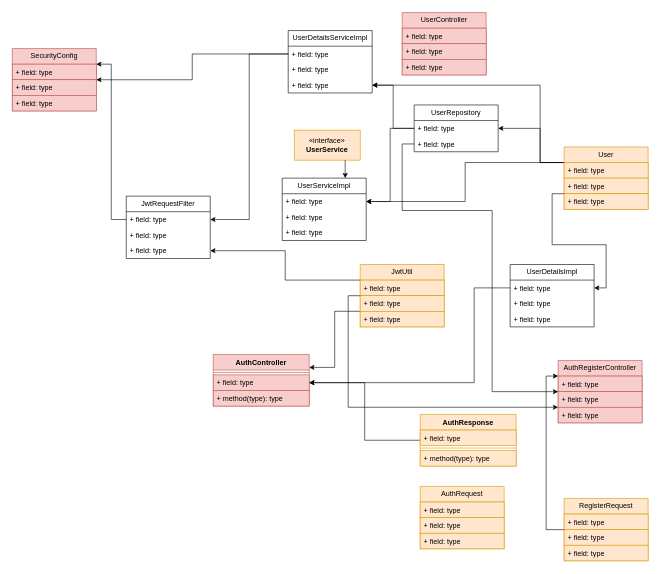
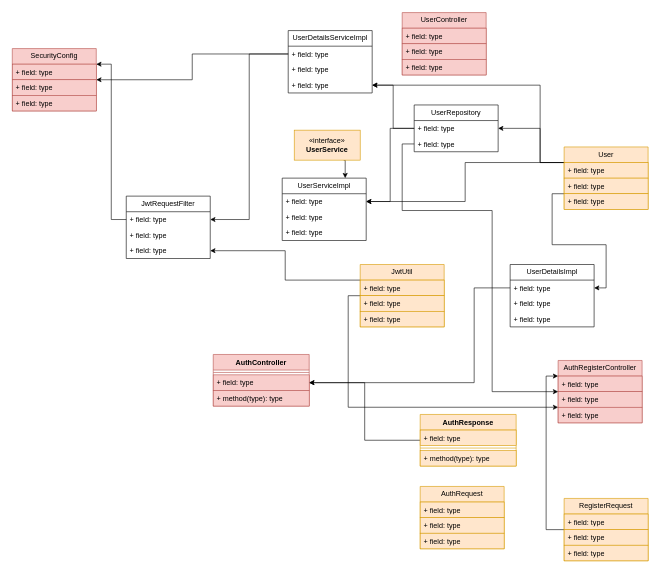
  <mxCell id="0" />
  <mxCell id="1" parent="0" />
  <mxCell id="2" value="AuthController" style="swimlane;fontStyle=1;align=center;verticalAlign=top;childLayout=stackLayout;horizontal=1;startSize=26;horizontalStack=0;resizeParent=1;resizeParentMax=0;resizeLast=0;collapsible=1;marginBottom=0;whiteSpace=wrap;html=1;fillColor=#f8cecc;strokeColor=#b85450;" parent="1" vertex="1"><mxGeometry x="355" y="590" width="160" height="86" as="geometry"><mxRectangle x="425" y="600" width="120" height="30" as="alternateBounds" /></mxGeometry></mxCell>
  <mxCell id="3" value="" style="line;strokeWidth=1;fillColor=#f8cecc;align=left;verticalAlign=middle;spacingTop=-1;spacingLeft=3;spacingRight=3;rotatable=0;labelPosition=right;points=[];portConstraint=eastwest;strokeColor=#b85450;" parent="2" vertex="1"><mxGeometry y="26" width="160" height="8" as="geometry" /></mxCell>
  <mxCell id="4" value="+ field: type" style="text;strokeColor=#b85450;fillColor=#f8cecc;align=left;verticalAlign=top;spacingLeft=4;spacingRight=4;overflow=hidden;rotatable=0;points=[[0,0.5],[1,0.5]];portConstraint=eastwest;whiteSpace=wrap;html=1;" parent="2" vertex="1"><mxGeometry y="34" width="160" height="26" as="geometry" /></mxCell>
  <mxCell id="5" value="+ method(type): type" style="text;strokeColor=#b85450;fillColor=#f8cecc;align=left;verticalAlign=top;spacingLeft=4;spacingRight=4;overflow=hidden;rotatable=0;points=[[0,0.5],[1,0.5]];portConstraint=eastwest;whiteSpace=wrap;html=1;" parent="2" vertex="1"><mxGeometry y="60" width="160" height="26" as="geometry" /></mxCell>
  <mxCell id="6" value="SecurityConfig" style="swimlane;fontStyle=0;childLayout=stackLayout;horizontal=1;startSize=26;fillColor=#f8cecc;horizontalStack=0;resizeParent=1;resizeParentMax=0;resizeLast=0;collapsible=1;marginBottom=0;whiteSpace=wrap;html=1;strokeColor=#b85450;" parent="1" vertex="1"><mxGeometry x="20" y="80" width="140" height="104" as="geometry" /></mxCell>
  <mxCell id="7" value="+ field: type" style="text;strokeColor=#b85450;fillColor=#f8cecc;align=left;verticalAlign=top;spacingLeft=4;spacingRight=4;overflow=hidden;rotatable=0;points=[[0,0.5],[1,0.5]];portConstraint=eastwest;whiteSpace=wrap;html=1;" parent="6" vertex="1"><mxGeometry y="26" width="140" height="26" as="geometry" /></mxCell>
  <mxCell id="8" value="+ field: type" style="text;strokeColor=#b85450;fillColor=#f8cecc;align=left;verticalAlign=top;spacingLeft=4;spacingRight=4;overflow=hidden;rotatable=0;points=[[0,0.5],[1,0.5]];portConstraint=eastwest;whiteSpace=wrap;html=1;" parent="6" vertex="1"><mxGeometry y="52" width="140" height="26" as="geometry" /></mxCell>
  <mxCell id="9" value="+ field: type" style="text;strokeColor=#b85450;fillColor=#f8cecc;align=left;verticalAlign=top;spacingLeft=4;spacingRight=4;overflow=hidden;rotatable=0;points=[[0,0.5],[1,0.5]];portConstraint=eastwest;whiteSpace=wrap;html=1;" parent="6" vertex="1"><mxGeometry y="78" width="140" height="26" as="geometry" /></mxCell>
  <mxCell id="10" value="UserController" style="swimlane;fontStyle=0;childLayout=stackLayout;horizontal=1;startSize=26;fillColor=#f8cecc;horizontalStack=0;resizeParent=1;resizeParentMax=0;resizeLast=0;collapsible=1;marginBottom=0;whiteSpace=wrap;html=1;strokeColor=#b85450;" parent="1" vertex="1"><mxGeometry x="670" y="20" width="140" height="104" as="geometry" /></mxCell>
  <mxCell id="11" value="+ field: type" style="text;strokeColor=#b85450;fillColor=#f8cecc;align=left;verticalAlign=top;spacingLeft=4;spacingRight=4;overflow=hidden;rotatable=0;points=[[0,0.5],[1,0.5]];portConstraint=eastwest;whiteSpace=wrap;html=1;" parent="10" vertex="1"><mxGeometry y="26" width="140" height="26" as="geometry" /></mxCell>
  <mxCell id="12" value="+ field: type" style="text;strokeColor=#b85450;fillColor=#f8cecc;align=left;verticalAlign=top;spacingLeft=4;spacingRight=4;overflow=hidden;rotatable=0;points=[[0,0.5],[1,0.5]];portConstraint=eastwest;whiteSpace=wrap;html=1;" parent="10" vertex="1"><mxGeometry y="52" width="140" height="26" as="geometry" /></mxCell>
  <mxCell id="13" value="+ field: type" style="text;strokeColor=#b85450;fillColor=#f8cecc;align=left;verticalAlign=top;spacingLeft=4;spacingRight=4;overflow=hidden;rotatable=0;points=[[0,0.5],[1,0.5]];portConstraint=eastwest;whiteSpace=wrap;html=1;" parent="10" vertex="1"><mxGeometry y="78" width="140" height="26" as="geometry" /></mxCell>
  <mxCell id="14" style="edgeStyle=orthogonalEdgeStyle;rounded=0;orthogonalLoop=1;jettySize=auto;html=1;exitX=0;exitY=0.25;exitDx=0;exitDy=0;entryX=1;entryY=0.5;entryDx=0;entryDy=0;" edge="1" parent="1" source="18" target="42"><mxGeometry relative="1" as="geometry"><Array as="points"><mxPoint x="900" y="270" /><mxPoint x="900" y="141" /></Array></mxGeometry></mxCell>
  <mxCell id="15" style="edgeStyle=orthogonalEdgeStyle;rounded=0;orthogonalLoop=1;jettySize=auto;html=1;exitX=0;exitY=0.25;exitDx=0;exitDy=0;entryX=1;entryY=0.5;entryDx=0;entryDy=0;" edge="1" parent="1" source="18" target="23"><mxGeometry relative="1" as="geometry"><Array as="points"><mxPoint x="900" y="270" /><mxPoint x="900" y="213" /></Array></mxGeometry></mxCell>
  <mxCell id="16" style="edgeStyle=orthogonalEdgeStyle;rounded=0;orthogonalLoop=1;jettySize=auto;html=1;exitX=0;exitY=0.25;exitDx=0;exitDy=0;" edge="1" parent="1" source="18" target="46"><mxGeometry relative="1" as="geometry" /></mxCell>
  <mxCell id="17" style="edgeStyle=orthogonalEdgeStyle;rounded=0;orthogonalLoop=1;jettySize=auto;html=1;exitX=0;exitY=0.75;exitDx=0;exitDy=0;entryX=1;entryY=0.5;entryDx=0;entryDy=0;" edge="1" parent="1" source="18" target="65"><mxGeometry relative="1" as="geometry" /></mxCell>
  <mxCell id="18" value="User" style="swimlane;fontStyle=0;childLayout=stackLayout;horizontal=1;startSize=26;fillColor=#ffe6cc;horizontalStack=0;resizeParent=1;resizeParentMax=0;resizeLast=0;collapsible=1;marginBottom=0;whiteSpace=wrap;html=1;strokeColor=#d79b00;" parent="1" vertex="1"><mxGeometry x="940" y="244" width="140" height="104" as="geometry" /></mxCell>
  <mxCell id="19" value="+ field: type" style="text;strokeColor=#d79b00;fillColor=#ffe6cc;align=left;verticalAlign=top;spacingLeft=4;spacingRight=4;overflow=hidden;rotatable=0;points=[[0,0.5],[1,0.5]];portConstraint=eastwest;whiteSpace=wrap;html=1;" parent="18" vertex="1"><mxGeometry y="26" width="140" height="26" as="geometry" /></mxCell>
  <mxCell id="20" value="+ field: type" style="text;strokeColor=#d79b00;fillColor=#ffe6cc;align=left;verticalAlign=top;spacingLeft=4;spacingRight=4;overflow=hidden;rotatable=0;points=[[0,0.5],[1,0.5]];portConstraint=eastwest;whiteSpace=wrap;html=1;" parent="18" vertex="1"><mxGeometry y="52" width="140" height="26" as="geometry" /></mxCell>
  <mxCell id="21" value="+ field: type" style="text;strokeColor=#d79b00;fillColor=#ffe6cc;align=left;verticalAlign=top;spacingLeft=4;spacingRight=4;overflow=hidden;rotatable=0;points=[[0,0.5],[1,0.5]];portConstraint=eastwest;whiteSpace=wrap;html=1;" parent="18" vertex="1"><mxGeometry y="78" width="140" height="26" as="geometry" /></mxCell>
  <mxCell id="22" value="UserRepository" style="swimlane;fontStyle=0;childLayout=stackLayout;horizontal=1;startSize=26;fillColor=none;horizontalStack=0;resizeParent=1;resizeParentMax=0;resizeLast=0;collapsible=1;marginBottom=0;whiteSpace=wrap;html=1;" parent="1" vertex="1"><mxGeometry x="690" y="174" width="140" height="78" as="geometry" /></mxCell>
  <mxCell id="23" value="+ field: type" style="text;strokeColor=none;fillColor=none;align=left;verticalAlign=top;spacingLeft=4;spacingRight=4;overflow=hidden;rotatable=0;points=[[0,0.5],[1,0.5]];portConstraint=eastwest;whiteSpace=wrap;html=1;" parent="22" vertex="1"><mxGeometry y="26" width="140" height="26" as="geometry" /></mxCell>
  <mxCell id="24" value="+ field: type" style="text;strokeColor=none;fillColor=none;align=left;verticalAlign=top;spacingLeft=4;spacingRight=4;overflow=hidden;rotatable=0;points=[[0,0.5],[1,0.5]];portConstraint=eastwest;whiteSpace=wrap;html=1;" parent="22" vertex="1"><mxGeometry y="52" width="140" height="26" as="geometry" /></mxCell>
  <mxCell id="25" value="AuthRequest" style="swimlane;fontStyle=0;childLayout=stackLayout;horizontal=1;startSize=26;fillColor=#ffe6cc;horizontalStack=0;resizeParent=1;resizeParentMax=0;resizeLast=0;collapsible=1;marginBottom=0;whiteSpace=wrap;html=1;strokeColor=#d79b00;" parent="1" vertex="1"><mxGeometry x="700" y="810" width="140" height="104" as="geometry" /></mxCell>
  <mxCell id="26" value="+ field: type" style="text;strokeColor=#d79b00;fillColor=#ffe6cc;align=left;verticalAlign=top;spacingLeft=4;spacingRight=4;overflow=hidden;rotatable=0;points=[[0,0.5],[1,0.5]];portConstraint=eastwest;whiteSpace=wrap;html=1;" parent="25" vertex="1"><mxGeometry y="26" width="140" height="26" as="geometry" /></mxCell>
  <mxCell id="27" value="+ field: type" style="text;strokeColor=#d79b00;fillColor=#ffe6cc;align=left;verticalAlign=top;spacingLeft=4;spacingRight=4;overflow=hidden;rotatable=0;points=[[0,0.5],[1,0.5]];portConstraint=eastwest;whiteSpace=wrap;html=1;" parent="25" vertex="1"><mxGeometry y="52" width="140" height="26" as="geometry" /></mxCell>
  <mxCell id="28" value="+ field: type" style="text;strokeColor=#d79b00;fillColor=#ffe6cc;align=left;verticalAlign=top;spacingLeft=4;spacingRight=4;overflow=hidden;rotatable=0;points=[[0,0.5],[1,0.5]];portConstraint=eastwest;whiteSpace=wrap;html=1;" parent="25" vertex="1"><mxGeometry y="78" width="140" height="26" as="geometry" /></mxCell>
  <mxCell id="29" style="edgeStyle=orthogonalEdgeStyle;rounded=0;orthogonalLoop=1;jettySize=auto;html=1;exitX=0;exitY=0.5;exitDx=0;exitDy=0;entryX=1;entryY=0.5;entryDx=0;entryDy=0;" edge="1" parent="1" source="30" target="4"><mxGeometry relative="1" as="geometry" /></mxCell>
  <mxCell id="30" value="AuthResponse" style="swimlane;fontStyle=1;align=center;verticalAlign=top;childLayout=stackLayout;horizontal=1;startSize=26;horizontalStack=0;resizeParent=1;resizeParentMax=0;resizeLast=0;collapsible=1;marginBottom=0;whiteSpace=wrap;html=1;fillColor=#ffe6cc;strokeColor=#d79b00;" parent="1" vertex="1"><mxGeometry x="700" y="690" width="160" height="86" as="geometry" /></mxCell>
  <mxCell id="31" value="+ field: type" style="text;strokeColor=#d79b00;fillColor=#ffe6cc;align=left;verticalAlign=top;spacingLeft=4;spacingRight=4;overflow=hidden;rotatable=0;points=[[0,0.5],[1,0.5]];portConstraint=eastwest;whiteSpace=wrap;html=1;" parent="30" vertex="1"><mxGeometry y="26" width="160" height="26" as="geometry" /></mxCell>
  <mxCell id="32" value="" style="line;strokeWidth=1;fillColor=#ffe6cc;align=left;verticalAlign=middle;spacingTop=-1;spacingLeft=3;spacingRight=3;rotatable=0;labelPosition=right;points=[];portConstraint=eastwest;strokeColor=#d79b00;" parent="30" vertex="1"><mxGeometry y="52" width="160" height="8" as="geometry" /></mxCell>
  <mxCell id="33" value="+ method(type): type" style="text;strokeColor=#d79b00;fillColor=#ffe6cc;align=left;verticalAlign=top;spacingLeft=4;spacingRight=4;overflow=hidden;rotatable=0;points=[[0,0.5],[1,0.5]];portConstraint=eastwest;whiteSpace=wrap;html=1;" parent="30" vertex="1"><mxGeometry y="60" width="160" height="26" as="geometry" /></mxCell>
  <mxCell id="34" style="edgeStyle=orthogonalEdgeStyle;rounded=0;orthogonalLoop=1;jettySize=auto;html=1;exitX=0;exitY=0.5;exitDx=0;exitDy=0;entryX=0;entryY=0.25;entryDx=0;entryDy=0;" edge="1" parent="1" source="35" target="56"><mxGeometry relative="1" as="geometry" /></mxCell>
  <mxCell id="35" value="RegisterRequest" style="swimlane;fontStyle=0;childLayout=stackLayout;horizontal=1;startSize=26;fillColor=#ffe6cc;horizontalStack=0;resizeParent=1;resizeParentMax=0;resizeLast=0;collapsible=1;marginBottom=0;whiteSpace=wrap;html=1;strokeColor=#d79b00;" parent="1" vertex="1"><mxGeometry x="940" y="830" width="140" height="104" as="geometry" /></mxCell>
  <mxCell id="36" value="+ field: type" style="text;strokeColor=#d79b00;fillColor=#ffe6cc;align=left;verticalAlign=top;spacingLeft=4;spacingRight=4;overflow=hidden;rotatable=0;points=[[0,0.5],[1,0.5]];portConstraint=eastwest;whiteSpace=wrap;html=1;" parent="35" vertex="1"><mxGeometry y="26" width="140" height="26" as="geometry" /></mxCell>
  <mxCell id="37" value="+ field: type" style="text;strokeColor=#d79b00;fillColor=#ffe6cc;align=left;verticalAlign=top;spacingLeft=4;spacingRight=4;overflow=hidden;rotatable=0;points=[[0,0.5],[1,0.5]];portConstraint=eastwest;whiteSpace=wrap;html=1;" parent="35" vertex="1"><mxGeometry y="52" width="140" height="26" as="geometry" /></mxCell>
  <mxCell id="38" value="+ field: type" style="text;strokeColor=#d79b00;fillColor=#ffe6cc;align=left;verticalAlign=top;spacingLeft=4;spacingRight=4;overflow=hidden;rotatable=0;points=[[0,0.5],[1,0.5]];portConstraint=eastwest;whiteSpace=wrap;html=1;" parent="35" vertex="1"><mxGeometry y="78" width="140" height="26" as="geometry" /></mxCell>
  <mxCell id="39" value="UserDetailsServiceImpl" style="swimlane;fontStyle=0;childLayout=stackLayout;horizontal=1;startSize=26;fillColor=none;horizontalStack=0;resizeParent=1;resizeParentMax=0;resizeLast=0;collapsible=1;marginBottom=0;whiteSpace=wrap;html=1;" parent="1" vertex="1"><mxGeometry x="480" y="50" width="140" height="104" as="geometry" /></mxCell>
  <mxCell id="40" value="+ field: type" style="text;strokeColor=none;fillColor=none;align=left;verticalAlign=top;spacingLeft=4;spacingRight=4;overflow=hidden;rotatable=0;points=[[0,0.5],[1,0.5]];portConstraint=eastwest;whiteSpace=wrap;html=1;" parent="39" vertex="1"><mxGeometry y="26" width="140" height="26" as="geometry" /></mxCell>
  <mxCell id="41" value="+ field: type" style="text;strokeColor=none;fillColor=none;align=left;verticalAlign=top;spacingLeft=4;spacingRight=4;overflow=hidden;rotatable=0;points=[[0,0.5],[1,0.5]];portConstraint=eastwest;whiteSpace=wrap;html=1;" parent="39" vertex="1"><mxGeometry y="52" width="140" height="26" as="geometry" /></mxCell>
  <mxCell id="42" value="+ field: type" style="text;strokeColor=none;fillColor=none;align=left;verticalAlign=top;spacingLeft=4;spacingRight=4;overflow=hidden;rotatable=0;points=[[0,0.5],[1,0.5]];portConstraint=eastwest;whiteSpace=wrap;html=1;" parent="39" vertex="1"><mxGeometry y="78" width="140" height="26" as="geometry" /></mxCell>
  <mxCell id="43" style="edgeStyle=orthogonalEdgeStyle;rounded=0;orthogonalLoop=1;jettySize=auto;html=1;exitX=0.75;exitY=1;exitDx=0;exitDy=0;entryX=0.75;entryY=0;entryDx=0;entryDy=0;" parent="1" source="44" target="45" edge="1"><mxGeometry relative="1" as="geometry" /></mxCell>
  <mxCell id="44" value="«interface»&lt;br&gt;&lt;b&gt;UserService&lt;/b&gt;" style="html=1;whiteSpace=wrap;fillColor=#ffe6cc;strokeColor=#d79b00;" parent="1" vertex="1"><mxGeometry x="490" y="216" width="110" height="50" as="geometry" /></mxCell>
  <mxCell id="45" value="UserServiceImpl" style="swimlane;fontStyle=0;childLayout=stackLayout;horizontal=1;startSize=26;fillColor=none;horizontalStack=0;resizeParent=1;resizeParentMax=0;resizeLast=0;collapsible=1;marginBottom=0;whiteSpace=wrap;html=1;" parent="1" vertex="1"><mxGeometry x="470" y="296" width="140" height="104" as="geometry" /></mxCell>
  <mxCell id="46" value="+ field: type" style="text;strokeColor=none;fillColor=none;align=left;verticalAlign=top;spacingLeft=4;spacingRight=4;overflow=hidden;rotatable=0;points=[[0,0.5],[1,0.5]];portConstraint=eastwest;whiteSpace=wrap;html=1;" parent="45" vertex="1"><mxGeometry y="26" width="140" height="26" as="geometry" /></mxCell>
  <mxCell id="47" value="+ field: type" style="text;strokeColor=none;fillColor=none;align=left;verticalAlign=top;spacingLeft=4;spacingRight=4;overflow=hidden;rotatable=0;points=[[0,0.5],[1,0.5]];portConstraint=eastwest;whiteSpace=wrap;html=1;" parent="45" vertex="1"><mxGeometry y="52" width="140" height="26" as="geometry" /></mxCell>
  <mxCell id="48" value="+ field: type" style="text;strokeColor=none;fillColor=none;align=left;verticalAlign=top;spacingLeft=4;spacingRight=4;overflow=hidden;rotatable=0;points=[[0,0.5],[1,0.5]];portConstraint=eastwest;whiteSpace=wrap;html=1;" parent="45" vertex="1"><mxGeometry y="78" width="140" height="26" as="geometry" /></mxCell>
  <mxCell id="49" style="edgeStyle=orthogonalEdgeStyle;rounded=0;orthogonalLoop=1;jettySize=auto;html=1;exitX=0;exitY=0.25;exitDx=0;exitDy=0;entryX=1;entryY=0.5;entryDx=0;entryDy=0;" edge="1" parent="1" source="52" target="63"><mxGeometry relative="1" as="geometry" /></mxCell>
- <mxCell id="50" style="edgeStyle=orthogonalEdgeStyle;rounded=0;orthogonalLoop=1;jettySize=auto;html=1;exitX=0;exitY=0.75;exitDx=0;exitDy=0;entryX=1;entryY=0.25;entryDx=0;entryDy=0;" edge="1" parent="1" source="52" target="2"><mxGeometry relative="1" as="geometry" /></mxCell>
  <mxCell id="51" style="edgeStyle=orthogonalEdgeStyle;rounded=0;orthogonalLoop=1;jettySize=auto;html=1;exitX=0;exitY=0.5;exitDx=0;exitDy=0;entryX=0;entryY=0.75;entryDx=0;entryDy=0;" edge="1" parent="1" source="52" target="56"><mxGeometry relative="1" as="geometry" /></mxCell>
  <mxCell id="52" value="JwtUtil" style="swimlane;fontStyle=0;childLayout=stackLayout;horizontal=1;startSize=26;fillColor=#ffe6cc;horizontalStack=0;resizeParent=1;resizeParentMax=0;resizeLast=0;collapsible=1;marginBottom=0;whiteSpace=wrap;html=1;strokeColor=#d79b00;" parent="1" vertex="1"><mxGeometry x="600" y="440" width="140" height="104" as="geometry" /></mxCell>
  <mxCell id="53" value="+ field: type" style="text;strokeColor=#d79b00;fillColor=#ffe6cc;align=left;verticalAlign=top;spacingLeft=4;spacingRight=4;overflow=hidden;rotatable=0;points=[[0,0.5],[1,0.5]];portConstraint=eastwest;whiteSpace=wrap;html=1;" parent="52" vertex="1"><mxGeometry y="26" width="140" height="26" as="geometry" /></mxCell>
  <mxCell id="54" value="+ field: type" style="text;strokeColor=#d79b00;fillColor=#ffe6cc;align=left;verticalAlign=top;spacingLeft=4;spacingRight=4;overflow=hidden;rotatable=0;points=[[0,0.5],[1,0.5]];portConstraint=eastwest;whiteSpace=wrap;html=1;" parent="52" vertex="1"><mxGeometry y="52" width="140" height="26" as="geometry" /></mxCell>
  <mxCell id="55" value="+ field: type" style="text;strokeColor=#d79b00;fillColor=#ffe6cc;align=left;verticalAlign=top;spacingLeft=4;spacingRight=4;overflow=hidden;rotatable=0;points=[[0,0.5],[1,0.5]];portConstraint=eastwest;whiteSpace=wrap;html=1;" parent="52" vertex="1"><mxGeometry y="78" width="140" height="26" as="geometry" /></mxCell>
  <mxCell id="56" value="AuthRegisterController" style="swimlane;fontStyle=0;childLayout=stackLayout;horizontal=1;startSize=26;fillColor=#f8cecc;horizontalStack=0;resizeParent=1;resizeParentMax=0;resizeLast=0;collapsible=1;marginBottom=0;whiteSpace=wrap;html=1;strokeColor=#b85450;" parent="1" vertex="1"><mxGeometry x="930" y="600" width="140" height="104" as="geometry" /></mxCell>
  <mxCell id="57" value="+ field: type" style="text;strokeColor=#b85450;fillColor=#f8cecc;align=left;verticalAlign=top;spacingLeft=4;spacingRight=4;overflow=hidden;rotatable=0;points=[[0,0.5],[1,0.5]];portConstraint=eastwest;whiteSpace=wrap;html=1;" parent="56" vertex="1"><mxGeometry y="26" width="140" height="26" as="geometry" /></mxCell>
  <mxCell id="58" value="+ field: type" style="text;strokeColor=#b85450;fillColor=#f8cecc;align=left;verticalAlign=top;spacingLeft=4;spacingRight=4;overflow=hidden;rotatable=0;points=[[0,0.5],[1,0.5]];portConstraint=eastwest;whiteSpace=wrap;html=1;" parent="56" vertex="1"><mxGeometry y="52" width="140" height="26" as="geometry" /></mxCell>
  <mxCell id="59" value="+ field: type" style="text;strokeColor=#b85450;fillColor=#f8cecc;align=left;verticalAlign=top;spacingLeft=4;spacingRight=4;overflow=hidden;rotatable=0;points=[[0,0.5],[1,0.5]];portConstraint=eastwest;whiteSpace=wrap;html=1;" parent="56" vertex="1"><mxGeometry y="78" width="140" height="26" as="geometry" /></mxCell>
  <mxCell id="60" value="JwtRequestFilter" style="swimlane;fontStyle=0;childLayout=stackLayout;horizontal=1;startSize=26;fillColor=none;horizontalStack=0;resizeParent=1;resizeParentMax=0;resizeLast=0;collapsible=1;marginBottom=0;whiteSpace=wrap;html=1;" parent="1" vertex="1"><mxGeometry x="210" y="326" width="140" height="104" as="geometry" /></mxCell>
  <mxCell id="61" value="+ field: type" style="text;strokeColor=none;fillColor=none;align=left;verticalAlign=top;spacingLeft=4;spacingRight=4;overflow=hidden;rotatable=0;points=[[0,0.5],[1,0.5]];portConstraint=eastwest;whiteSpace=wrap;html=1;" parent="60" vertex="1"><mxGeometry y="26" width="140" height="26" as="geometry" /></mxCell>
  <mxCell id="62" value="+ field: type" style="text;strokeColor=none;fillColor=none;align=left;verticalAlign=top;spacingLeft=4;spacingRight=4;overflow=hidden;rotatable=0;points=[[0,0.5],[1,0.5]];portConstraint=eastwest;whiteSpace=wrap;html=1;" parent="60" vertex="1"><mxGeometry y="52" width="140" height="26" as="geometry" /></mxCell>
  <mxCell id="63" value="+ field: type" style="text;strokeColor=none;fillColor=none;align=left;verticalAlign=top;spacingLeft=4;spacingRight=4;overflow=hidden;rotatable=0;points=[[0,0.5],[1,0.5]];portConstraint=eastwest;whiteSpace=wrap;html=1;" parent="60" vertex="1"><mxGeometry y="78" width="140" height="26" as="geometry" /></mxCell>
  <mxCell id="64" value="UserDetailsImpl" style="swimlane;fontStyle=0;childLayout=stackLayout;horizontal=1;startSize=26;fillColor=none;horizontalStack=0;resizeParent=1;resizeParentMax=0;resizeLast=0;collapsible=1;marginBottom=0;whiteSpace=wrap;html=1;" parent="1" vertex="1"><mxGeometry x="850" y="440" width="140" height="104" as="geometry" /></mxCell>
  <mxCell id="65" value="+ field: type" style="text;strokeColor=none;fillColor=none;align=left;verticalAlign=top;spacingLeft=4;spacingRight=4;overflow=hidden;rotatable=0;points=[[0,0.5],[1,0.5]];portConstraint=eastwest;whiteSpace=wrap;html=1;" parent="64" vertex="1"><mxGeometry y="26" width="140" height="26" as="geometry" /></mxCell>
  <mxCell id="66" value="+ field: type" style="text;strokeColor=none;fillColor=none;align=left;verticalAlign=top;spacingLeft=4;spacingRight=4;overflow=hidden;rotatable=0;points=[[0,0.5],[1,0.5]];portConstraint=eastwest;whiteSpace=wrap;html=1;" parent="64" vertex="1"><mxGeometry y="52" width="140" height="26" as="geometry" /></mxCell>
  <mxCell id="67" value="+ field: type" style="text;strokeColor=none;fillColor=none;align=left;verticalAlign=top;spacingLeft=4;spacingRight=4;overflow=hidden;rotatable=0;points=[[0,0.5],[1,0.5]];portConstraint=eastwest;whiteSpace=wrap;html=1;" parent="64" vertex="1"><mxGeometry y="78" width="140" height="26" as="geometry" /></mxCell>
  <mxCell id="68" style="edgeStyle=orthogonalEdgeStyle;rounded=0;orthogonalLoop=1;jettySize=auto;html=1;exitX=0;exitY=0.5;exitDx=0;exitDy=0;entryX=1;entryY=0.25;entryDx=0;entryDy=0;" edge="1" parent="1" source="61" target="6"><mxGeometry relative="1" as="geometry" /></mxCell>
  <mxCell id="69" style="edgeStyle=orthogonalEdgeStyle;rounded=0;orthogonalLoop=1;jettySize=auto;html=1;exitX=0;exitY=0.5;exitDx=0;exitDy=0;entryX=1;entryY=0.5;entryDx=0;entryDy=0;" edge="1" parent="1" source="40" target="6"><mxGeometry relative="1" as="geometry" /></mxCell>
  <mxCell id="70" style="edgeStyle=orthogonalEdgeStyle;rounded=0;orthogonalLoop=1;jettySize=auto;html=1;exitX=0;exitY=0.5;exitDx=0;exitDy=0;entryX=1;entryY=0.5;entryDx=0;entryDy=0;" edge="1" parent="1" source="40" target="61"><mxGeometry relative="1" as="geometry" /></mxCell>
  <mxCell id="71" style="edgeStyle=orthogonalEdgeStyle;rounded=0;orthogonalLoop=1;jettySize=auto;html=1;exitX=0;exitY=0.5;exitDx=0;exitDy=0;entryX=1;entryY=0.5;entryDx=0;entryDy=0;" edge="1" parent="1" source="23" target="42"><mxGeometry relative="1" as="geometry" /></mxCell>
  <mxCell id="72" style="edgeStyle=orthogonalEdgeStyle;rounded=0;orthogonalLoop=1;jettySize=auto;html=1;exitX=0;exitY=0.5;exitDx=0;exitDy=0;entryX=1;entryY=0.5;entryDx=0;entryDy=0;" edge="1" parent="1" source="23" target="46"><mxGeometry relative="1" as="geometry" /></mxCell>
  <mxCell id="73" style="edgeStyle=orthogonalEdgeStyle;rounded=0;orthogonalLoop=1;jettySize=auto;html=1;exitX=0;exitY=0.5;exitDx=0;exitDy=0;entryX=1;entryY=0.5;entryDx=0;entryDy=0;" edge="1" parent="1" source="65" target="4"><mxGeometry relative="1" as="geometry"><Array as="points"><mxPoint x="790" y="479" /><mxPoint x="790" y="637" /></Array></mxGeometry></mxCell>
  <mxCell id="74" style="edgeStyle=orthogonalEdgeStyle;rounded=0;orthogonalLoop=1;jettySize=auto;html=1;exitX=0;exitY=0.5;exitDx=0;exitDy=0;entryX=0;entryY=0.5;entryDx=0;entryDy=0;" edge="1" parent="1" source="24" target="56"><mxGeometry relative="1" as="geometry"><Array as="points"><mxPoint x="670" y="239" /><mxPoint x="670" y="350" /><mxPoint x="820" y="350" /><mxPoint x="820" y="652" /></Array></mxGeometry></mxCell>
